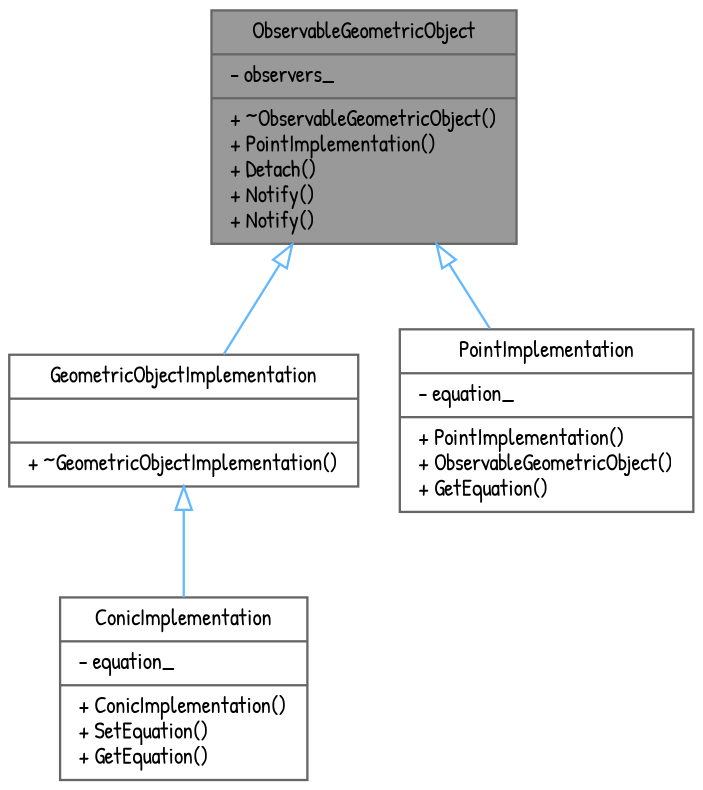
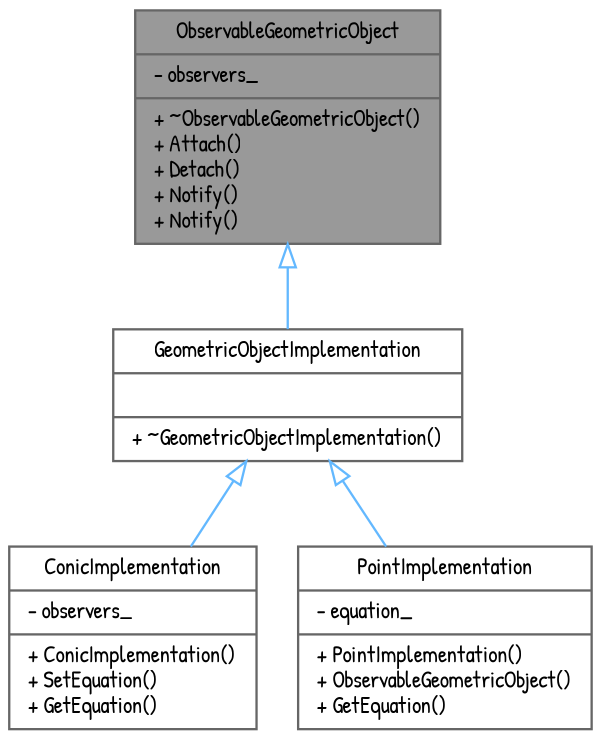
  digraph {
    fontname="Patrick Hand"
    node [color=gray40 fillcolor=white fontname="Patrick Hand" fontsize=10 shape=record style=filled]
    edge [arrowtail=onormal color=steelblue1 dir=back fontname="Patrick Hand" fontsize=10 labelfontname=Helvetica labelfontsize=10 style=solid]
-   n1 [fillcolor=grey60 fontcolor=black height=0.2 label="{ObservableGeometricObject\n|- observers_\l|+ ~ObservableGeometricObject()\l+ PointImplementation()\l+ Detach()\l+ Notify()\l+ Notify()\l}" width=0.4]
+   n1 [fillcolor=grey60 fontcolor=black height=0.2 label="{ObservableGeometricObject\n|- observers_\l|+ ~ObservableGeometricObject()\l+ Attach()\l+ Detach()\l+ Notify()\l+ Notify()\l}" width=0.4]
    n2 [height=0.2 label="{GeometricObjectImplementation\n||+ ~GeometricObjectImplementation()\l}" width=0.4]
-   n3 [height=0.2 label="{ConicImplementation\n|- equation_\l|+ ConicImplementation()\l+ SetEquation()\l+ GetEquation()\l}" width=0.4]
+   n3 [height=0.2 label="{ConicImplementation\n|- observers_\l|+ ConicImplementation()\l+ SetEquation()\l+ GetEquation()\l}" width=0.4]
    n4 [height=0.2 label="{PointImplementation\n|- equation_\l|+ PointImplementation()\l+ ObservableGeometricObject()\l+ GetEquation()\l}" width=0.4]
    n1 -> n2
    n2 -> n3
-   n1 -> n4
+   n2 -> n4
  }
